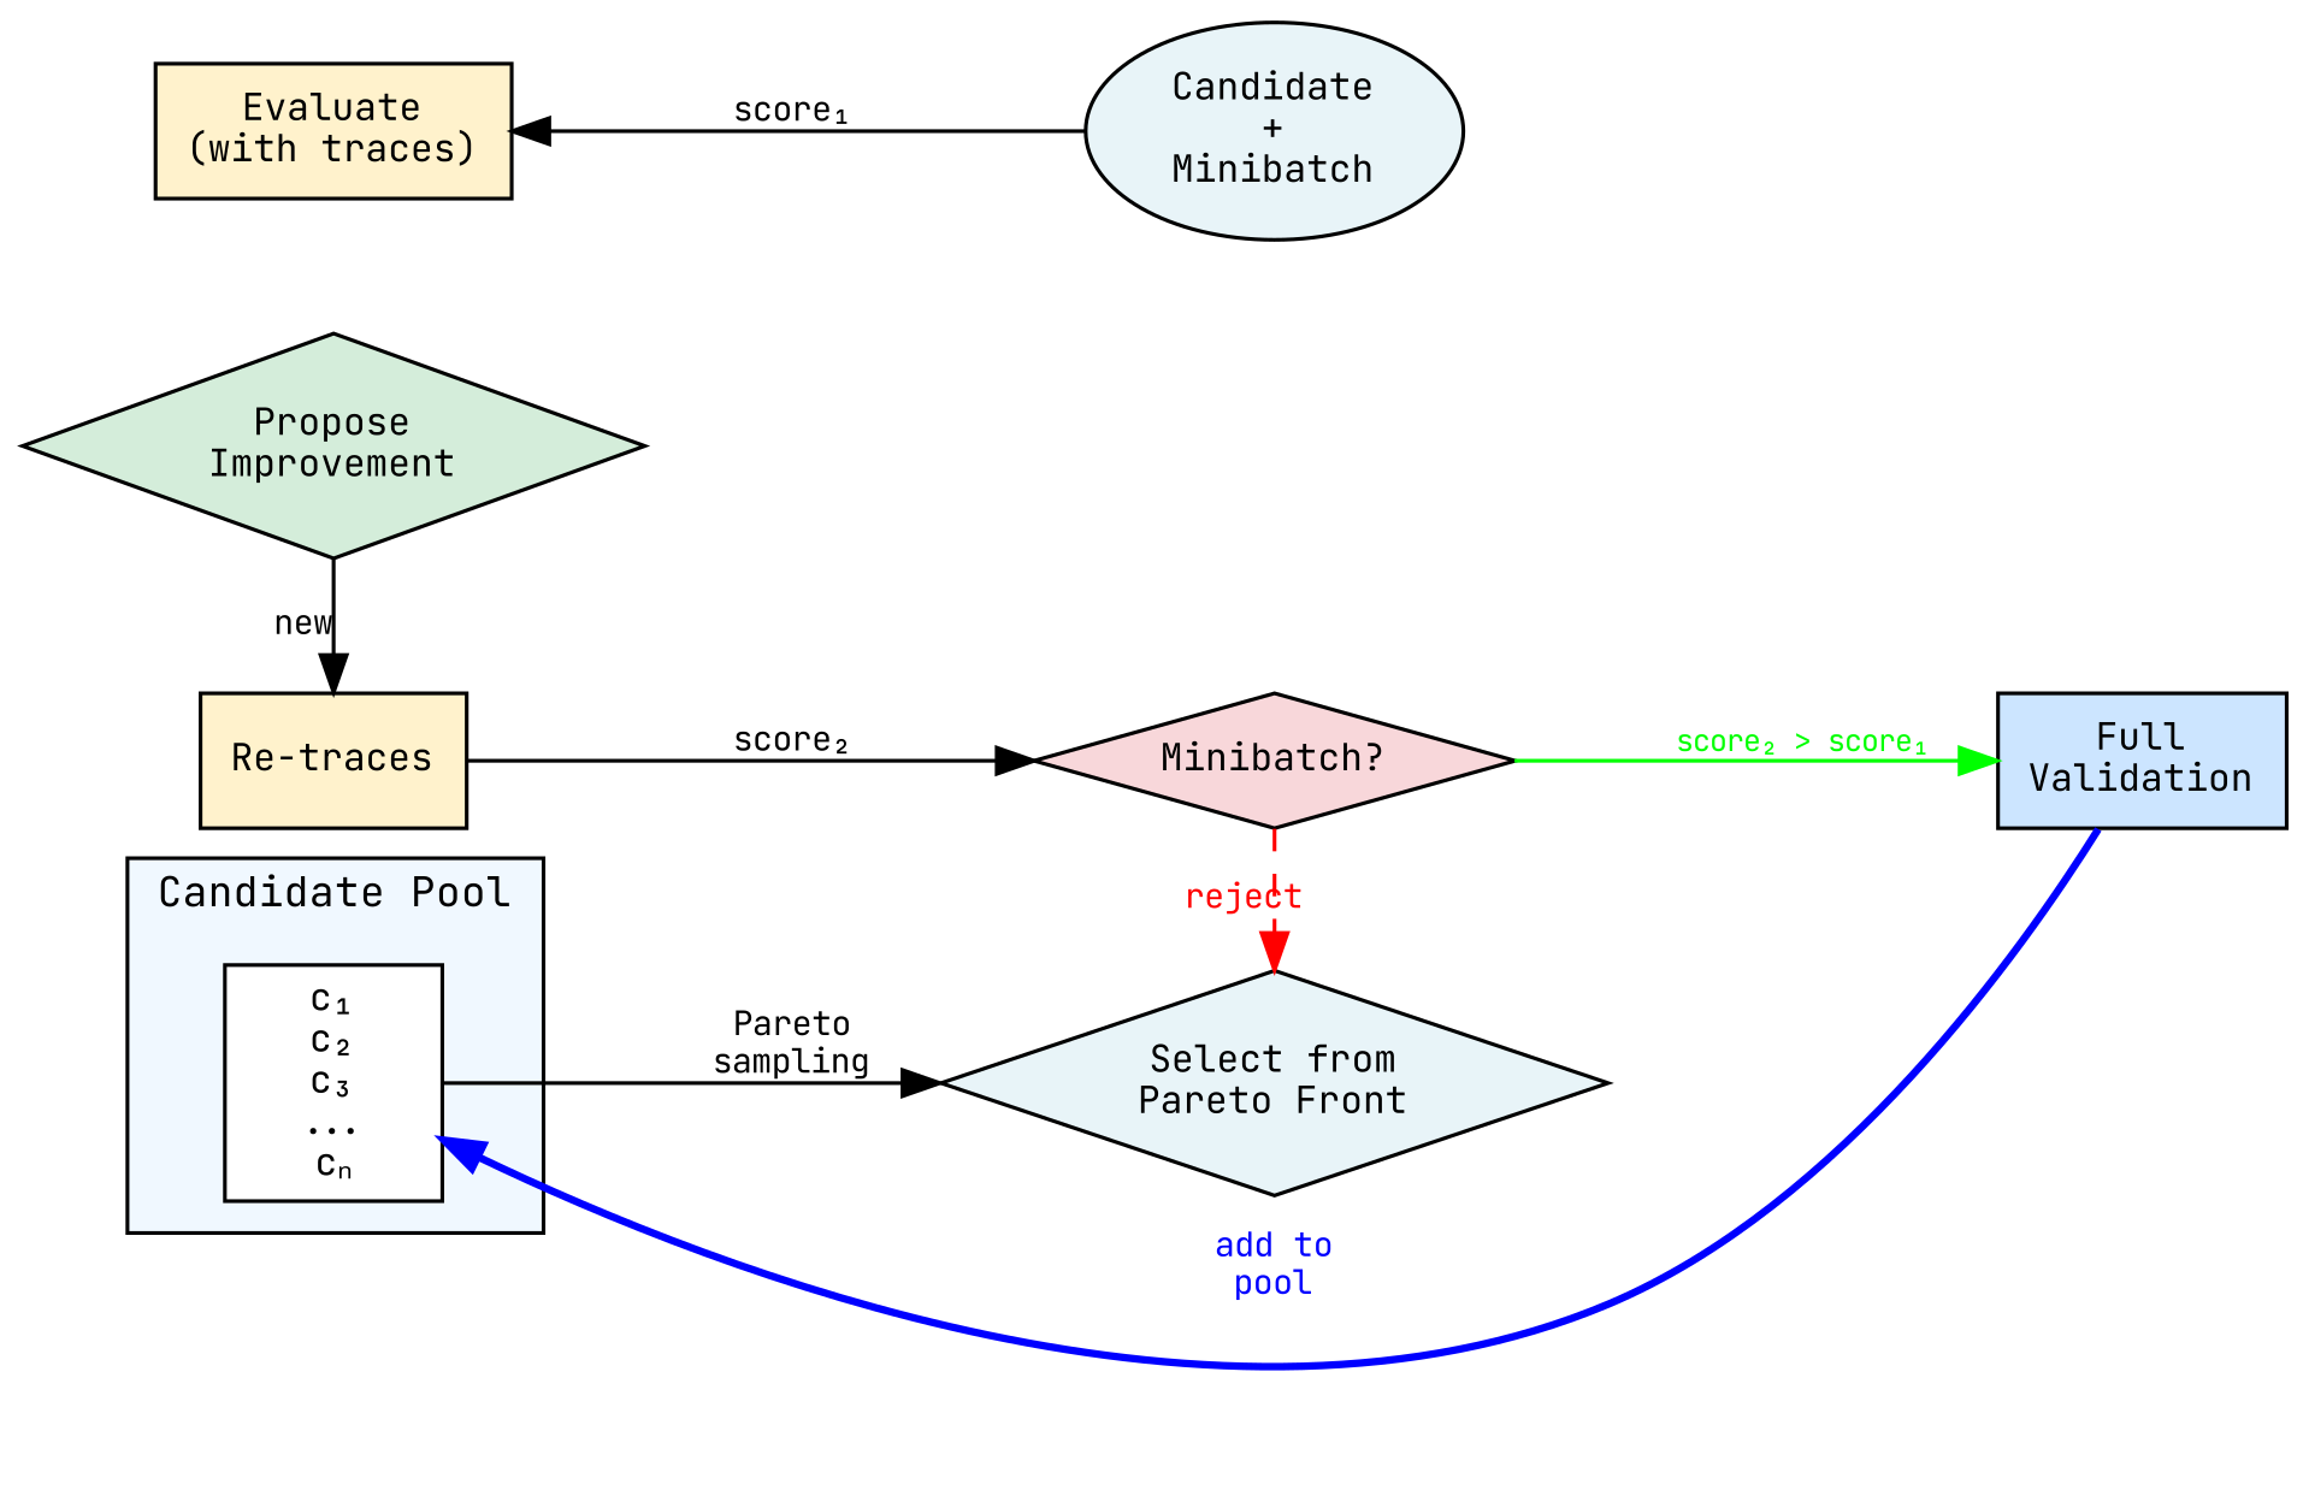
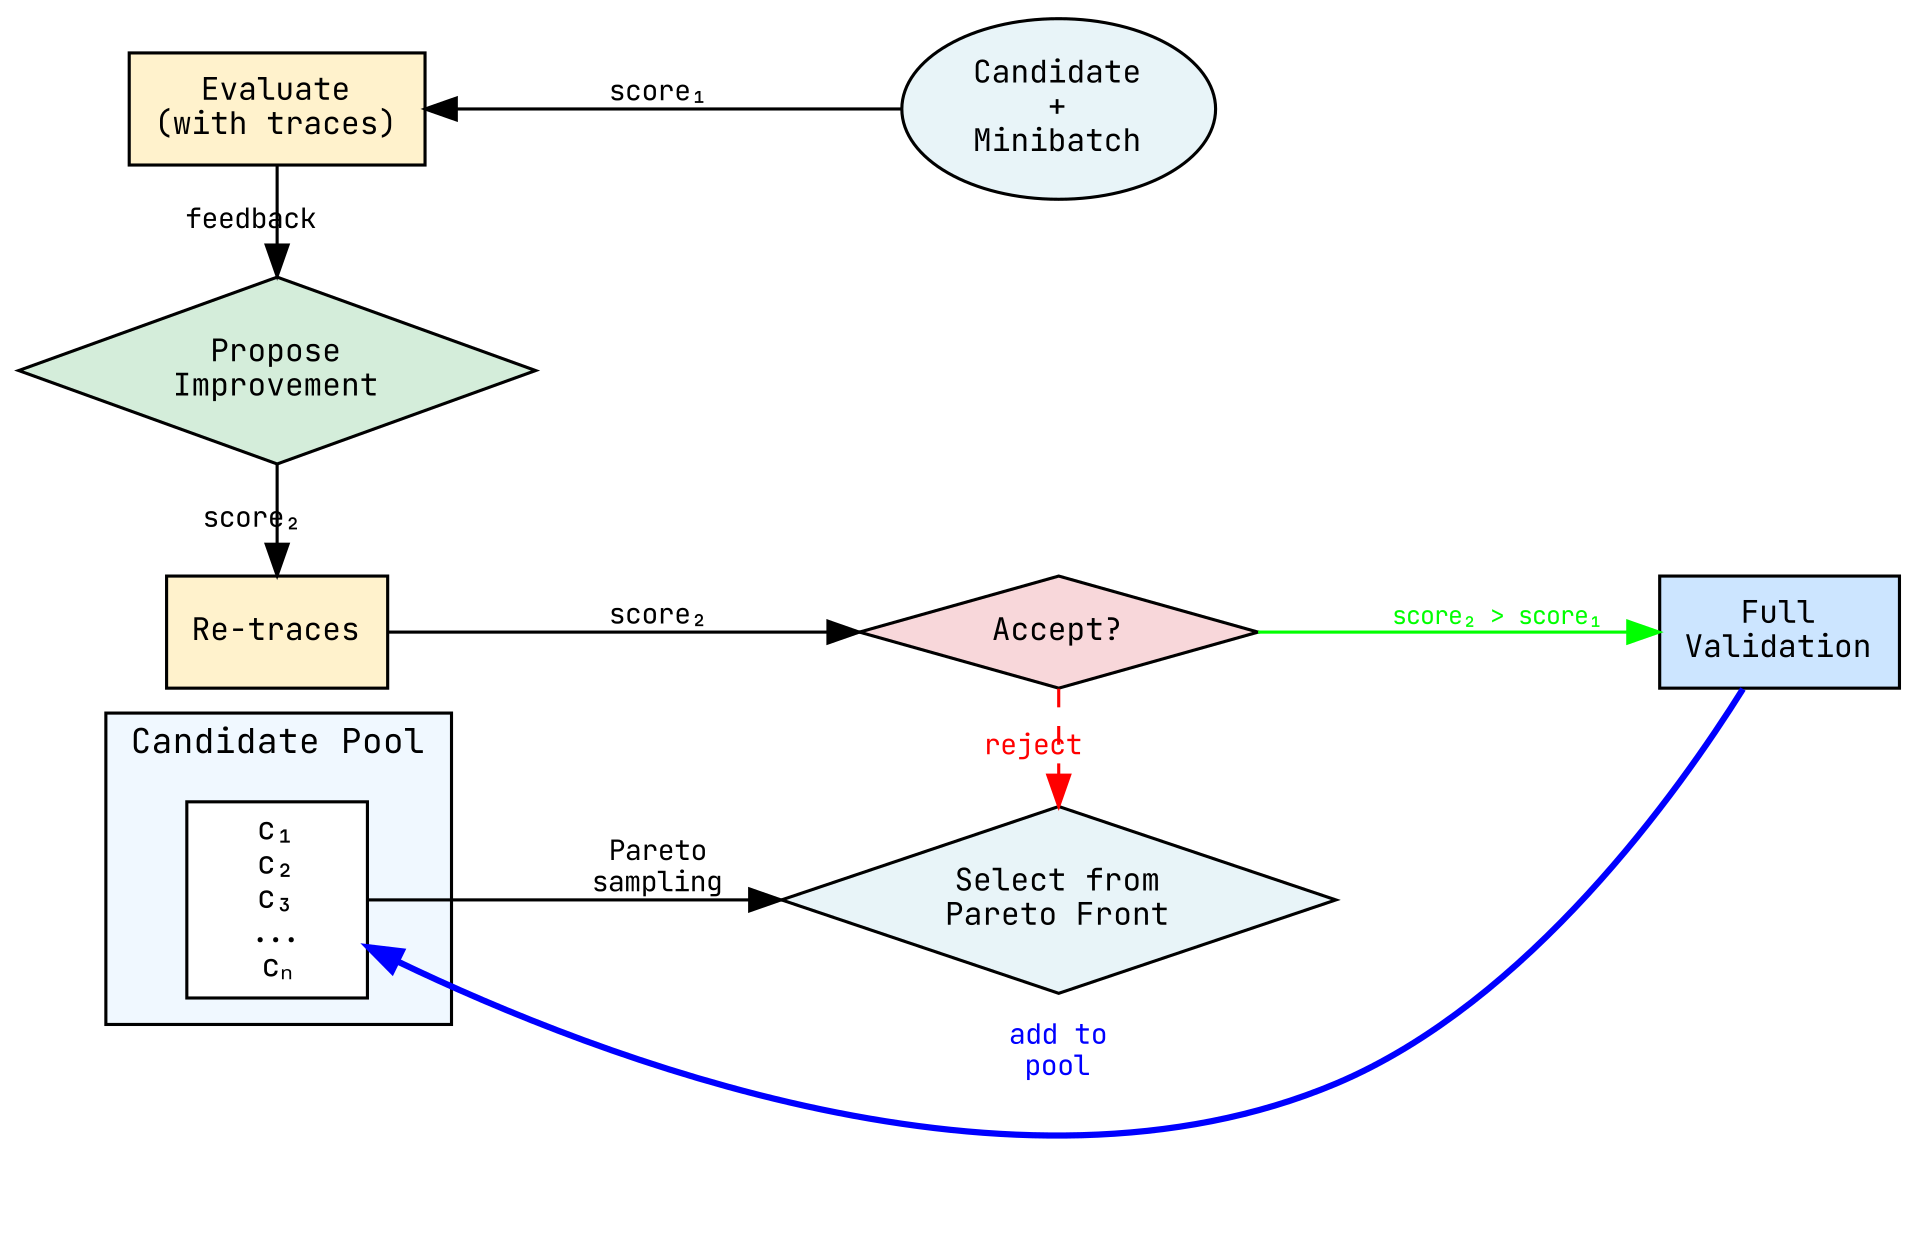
  digraph {
    fontname="JetBrains Mono"
    rankdir=LR
    node [fillcolor="#fff2cc" fontname="JetBrains Mono" fontsize=10 shape=box style=filled]
    edge [fontname="JetBrains Mono" fontsize=9]
    n1 [label="Evaluate\n(with traces)"]
    n2 [fillcolor="#d4edda" label="Propose\nImprovement" shape=diamond]
    n3 [label="Re-traces"]
    n4 [fillcolor="#e8f4f8" label="Candidate\n+\nMinibatch" shape=ellipse]
-   n5 [fillcolor="#f8d7da" label="Minibatch?" shape=diamond]
+   n5 [fillcolor="#f8d7da" label="Accept?" shape=diamond]
    n6 [fillcolor=white label="c₁\nc₂\nc₃\n...\ncₙ" width=0.8]
    n7 [fillcolor="#e8f4f8" label="Select from\nPareto Front" shape=diamond]
    n8 [fillcolor="#cce5ff" label="Full\nValidation"]
    subgraph sub_1 {
      rank=same
      n1
      n2
      n3
    }
    subgraph sub_2 {
      rank=same
      n4
      n5
    }
    subgraph cluster_3 {
      fillcolor="#f0f8ff"
      fontsize=11
      label="Candidate Pool"
      style=filled
      n6
    }
-   n2 -> n3 [label=new]
+   n1 -> n2 [label=feedback]
+   n2 -> n3 [label="score₂"]
    n3 -> n5 [label="score₂"]
    n4 -> n1 [label="score₁"]
    n5 -> n7 [color=red constraint=false fontcolor=red label=reject style=dashed]
    n5 -> n8 [color=green fontcolor=green fontsize=8 label="score₂ > score₁"]
    n6 -> n7 [label="Pareto\nsampling"]
    n8 -> n6 [color=blue constraint=false fontcolor=blue label="add to\npool" style=bold]
  }
